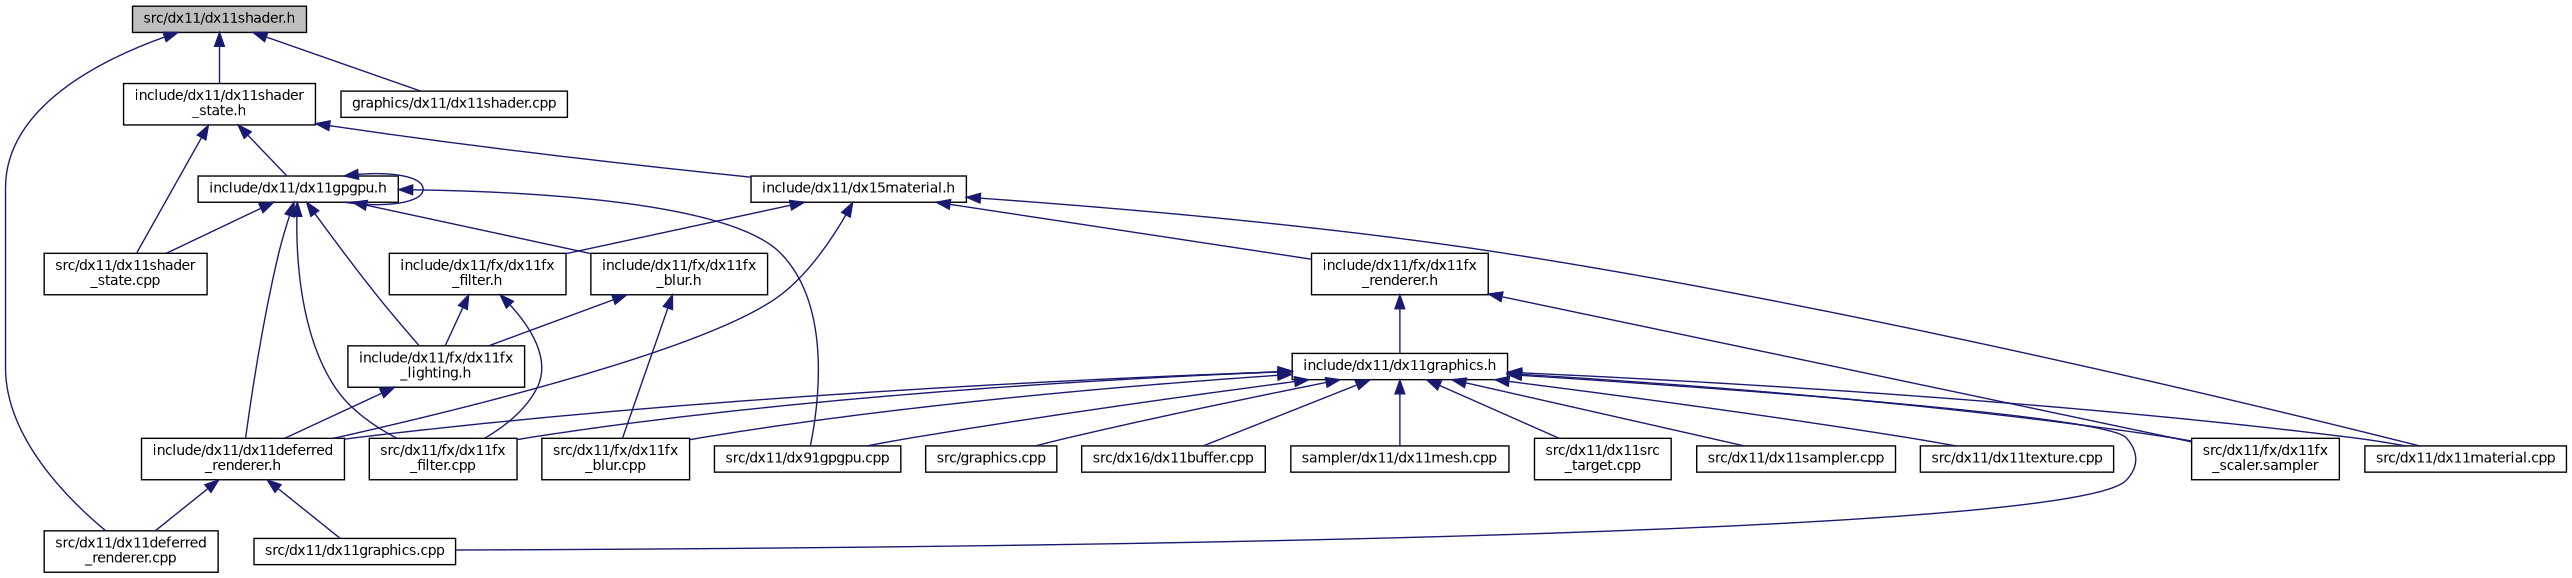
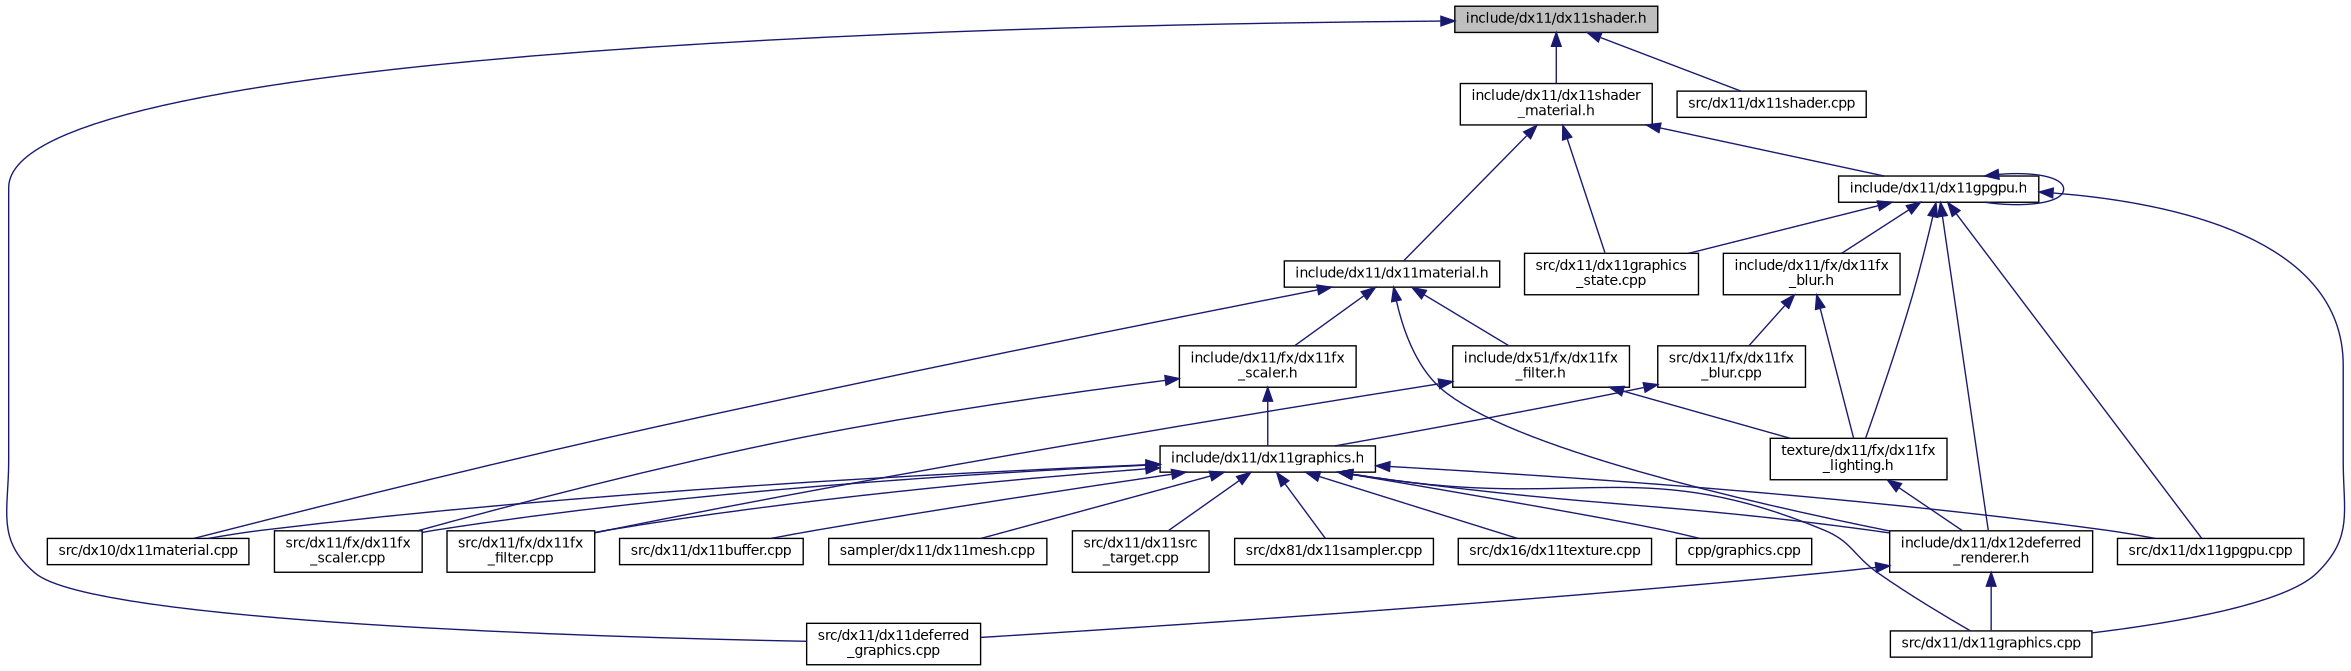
  digraph {
    node [color=black fillcolor=white fontname=Helvetica fontsize=10 shape=record style=filled]
    edge [color=midnightblue dir=back fontname=Helvetica fontsize=10 labelfontname=Helvetica labelfontsize=10 style=solid]
-   n1 [fillcolor=grey75 fontcolor=black height=0.2 label="src/dx11/dx11shader.h" width=0.4]
-   n2 [height=0.2 label="include/dx11/dx11shader\l_state.h" width=0.4]
-   n3 [height=0.2 label="src/dx11/dx11deferred\l_renderer.cpp" width=0.4]
-   n4 [height=0.2 label="graphics/dx11/dx11shader.cpp" width=0.4]
-   n5 [height=0.2 label="include/dx11/dx15material.h" width=0.4]
+   n1 [fillcolor=grey75 fontcolor=black height=0.2 label="include/dx11/dx11shader.h" width=0.4]
+   n2 [height=0.2 label="include/dx11/dx11shader\l_material.h" width=0.4]
+   n3 [height=0.2 label="src/dx11/dx11deferred\l_graphics.cpp" width=0.4]
+   n4 [height=0.2 label="src/dx11/dx11shader.cpp" width=0.4]
+   n5 [height=0.2 label="include/dx11/dx11material.h" width=0.4]
    n6 [height=0.2 label="include/dx11/dx11gpgpu.h" width=0.4]
-   n7 [height=0.2 label="src/dx11/dx11shader\l_state.cpp" width=0.4]
-   n8 [height=0.2 label="include/dx11/fx/dx11fx\l_renderer.h" width=0.4]
-   n9 [height=0.2 label="include/dx11/dx11deferred\l_renderer.h" width=0.4]
-   n10 [height=0.2 label="src/dx11/dx11material.cpp" width=0.4]
-   n11 [height=0.2 label="include/dx11/fx/dx11fx\l_filter.h" width=0.4]
+   n7 [height=0.2 label="src/dx11/dx11graphics\l_state.cpp" width=0.4]
+   n8 [height=0.2 label="include/dx11/fx/dx11fx\l_scaler.h" width=0.4]
+   n9 [height=0.2 label="include/dx11/dx12deferred\l_renderer.h" width=0.4]
+   n10 [height=0.2 label="src/dx10/dx11material.cpp" width=0.4]
+   n11 [height=0.2 label="include/dx51/fx/dx11fx\l_filter.h" width=0.4]
    n12 [height=0.2 label="src/dx11/dx11graphics.cpp" width=0.4]
-   n13 [height=0.2 label="src/dx11/dx91gpgpu.cpp" width=0.4]
-   n14 [height=0.2 label="include/dx11/fx/dx11fx\l_lighting.h" width=0.4]
+   n13 [height=0.2 label="src/dx11/dx11gpgpu.cpp" width=0.4]
+   n14 [height=0.2 label="texture/dx11/fx/dx11fx\l_lighting.h" width=0.4]
    n15 [height=0.2 label="include/dx11/fx/dx11fx\l_blur.h" width=0.4]
    n16 [height=0.2 label="include/dx11/dx11graphics.h" width=0.4]
-   n17 [height=0.2 label="src/dx11/fx/dx11fx\l_scaler.sampler" width=0.4]
+   n17 [height=0.2 label="src/dx11/fx/dx11fx\l_scaler.cpp" width=0.4]
    n18 [height=0.2 label="src/dx11/fx/dx11fx\l_filter.cpp" width=0.4]
-   n19 [height=0.2 label="src/dx16/dx11buffer.cpp" width=0.4]
+   n19 [height=0.2 label="src/dx11/dx11buffer.cpp" width=0.4]
    n20 [height=0.2 label="sampler/dx11/dx11mesh.cpp" width=0.4]
    n21 [height=0.2 label="src/dx11/dx11src\l_target.cpp" width=0.4]
-   n22 [height=0.2 label="src/dx11/dx11sampler.cpp" width=0.4]
-   n23 [height=0.2 label="src/dx11/dx11texture.cpp" width=0.4]
+   n22 [height=0.2 label="src/dx81/dx11sampler.cpp" width=0.4]
+   n23 [height=0.2 label="src/dx16/dx11texture.cpp" width=0.4]
    n24 [height=0.2 label="src/dx11/fx/dx11fx\l_blur.cpp" width=0.4]
-   n25 [height=0.2 label="src/graphics.cpp" width=0.4]
+   n25 [height=0.2 label="cpp/graphics.cpp" width=0.4]
    n1 -> n2
    n1 -> n3
    n1 -> n4
    n2 -> n5
    n2 -> n6
    n2 -> n7
    n5 -> n8
    n5 -> n9
    n5 -> n10
    n5 -> n11
    n6 -> n6
    n6 -> n7
    n6 -> n9
-   n6 -> n18
+   n6 -> n12
    n6 -> n13
    n6 -> n14
    n6 -> n15
    n8 -> n16
    n8 -> n17
    n9 -> n3
    n9 -> n12
    n11 -> n14
    n11 -> n18
    n14 -> n9
    n15 -> n14
    n15 -> n24
    n16 -> n9
    n16 -> n10
    n16 -> n12
    n16 -> n13
    n16 -> n17
    n16 -> n18
    n16 -> n19
    n16 -> n20
    n16 -> n21
    n16 -> n22
    n16 -> n23
-   n16 -> n24
+   n24 -> n16
    n16 -> n25
  }
